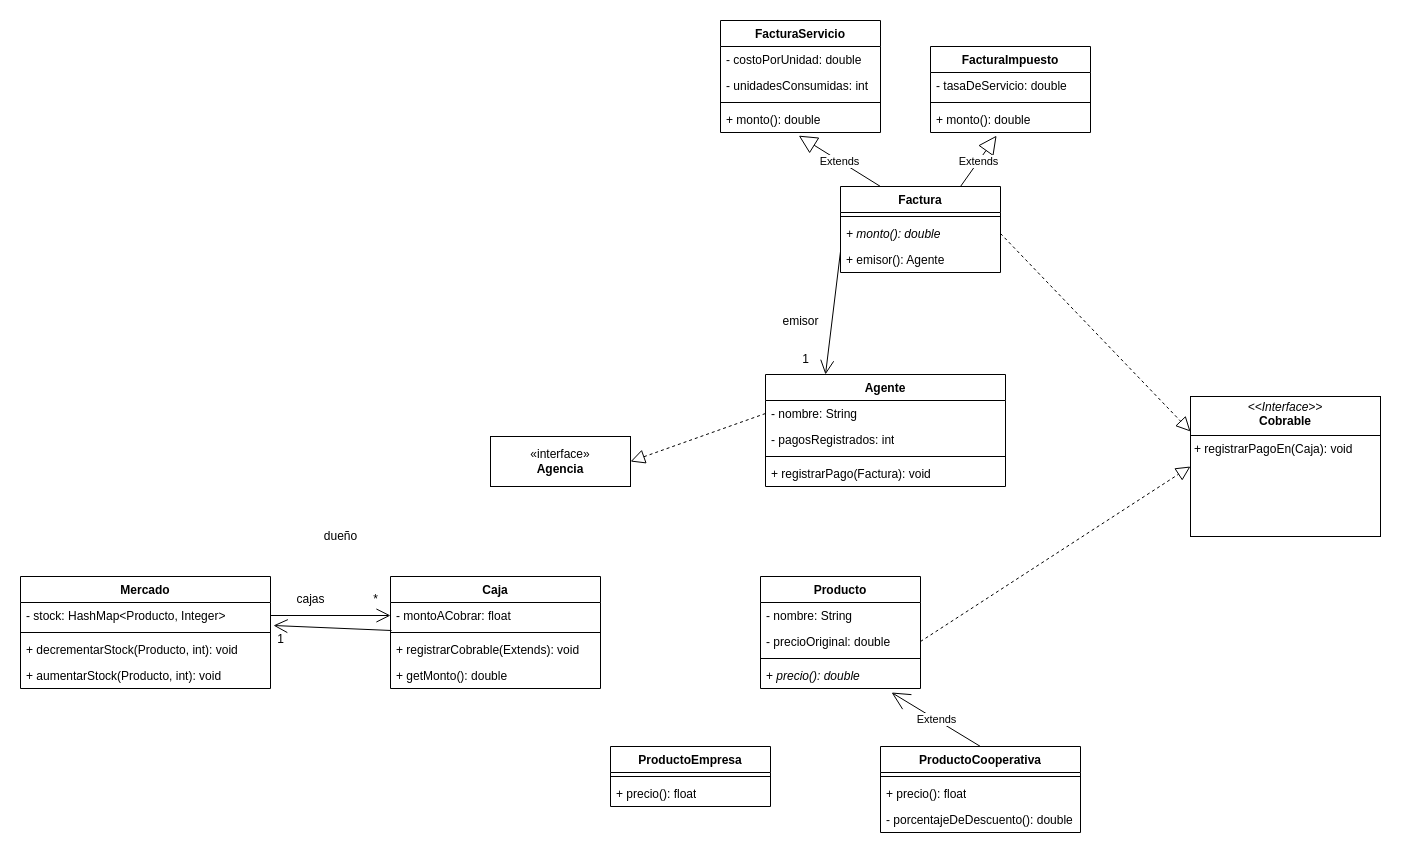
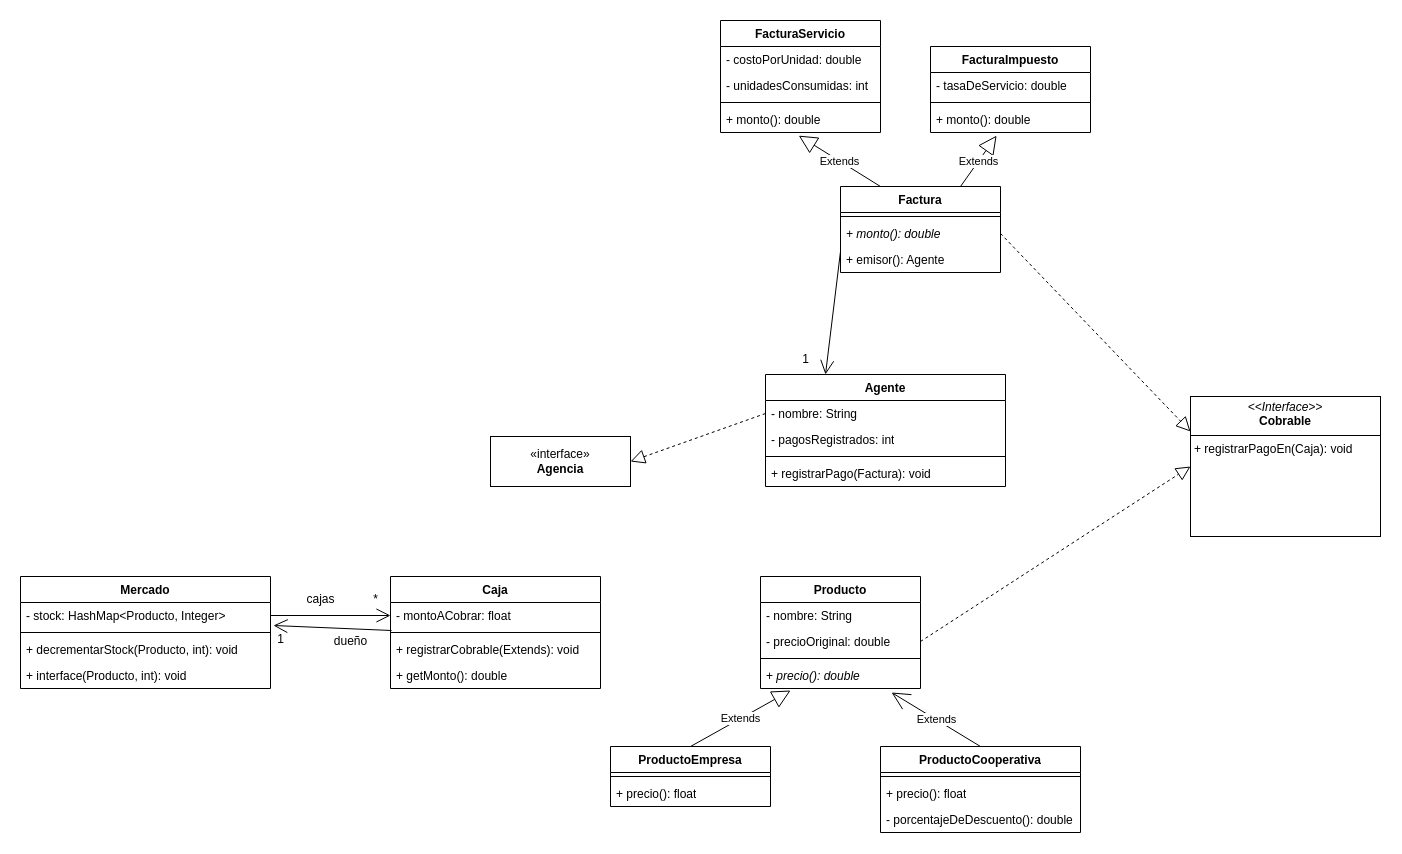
  <mxCell id="0" />
  <mxCell id="1" parent="0" />
  <mxCell id="2" value="Caja" style="swimlane;fontStyle=1;align=center;verticalAlign=top;childLayout=stackLayout;horizontal=1;startSize=26;horizontalStack=0;resizeParent=1;resizeParentMax=0;resizeLast=0;collapsible=1;marginBottom=0;whiteSpace=wrap;html=1;" parent="1" vertex="1"><mxGeometry x="390" y="576" width="210" height="112" as="geometry" /></mxCell>
  <mxCell id="3" value="- montoACobrar: float" style="text;strokeColor=none;fillColor=none;align=left;verticalAlign=top;spacingLeft=4;spacingRight=4;overflow=hidden;rotatable=0;points=[[0,0.5],[1,0.5]];portConstraint=eastwest;whiteSpace=wrap;html=1;" parent="2" vertex="1"><mxGeometry y="26" width="210" height="26" as="geometry" /></mxCell>
  <mxCell id="4" value="" style="line;strokeWidth=1;fillColor=none;align=left;verticalAlign=middle;spacingTop=-1;spacingLeft=3;spacingRight=3;rotatable=0;labelPosition=right;points=[];portConstraint=eastwest;strokeColor=inherit;" parent="2" vertex="1"><mxGeometry y="52" width="210" height="8" as="geometry" /></mxCell>
  <mxCell id="5" value="+ registrarCobrable(Extends): void" style="text;strokeColor=none;fillColor=none;align=left;verticalAlign=top;spacingLeft=4;spacingRight=4;overflow=hidden;rotatable=0;points=[[0,0.5],[1,0.5]];portConstraint=eastwest;whiteSpace=wrap;html=1;" parent="2" vertex="1"><mxGeometry y="60" width="210" height="26" as="geometry" /></mxCell>
  <mxCell id="6" value="+ getMonto(): double" style="text;strokeColor=none;fillColor=none;align=left;verticalAlign=top;spacingLeft=4;spacingRight=4;overflow=hidden;rotatable=0;points=[[0,0.5],[1,0.5]];portConstraint=eastwest;whiteSpace=wrap;html=1;" parent="2" vertex="1"><mxGeometry y="86" width="210" height="26" as="geometry" /></mxCell>
  <mxCell id="7" value="ProductoEmpresa" style="swimlane;fontStyle=1;align=center;verticalAlign=top;childLayout=stackLayout;horizontal=1;startSize=26;horizontalStack=0;resizeParent=1;resizeParentMax=0;resizeLast=0;collapsible=1;marginBottom=0;whiteSpace=wrap;html=1;" parent="1" vertex="1"><mxGeometry x="610" y="746" width="160" height="60" as="geometry" /></mxCell>
  <mxCell id="8" value="" style="line;strokeWidth=1;fillColor=none;align=left;verticalAlign=middle;spacingTop=-1;spacingLeft=3;spacingRight=3;rotatable=0;labelPosition=right;points=[];portConstraint=eastwest;strokeColor=inherit;" parent="7" vertex="1"><mxGeometry y="26" width="160" height="8" as="geometry" /></mxCell>
  <mxCell id="9" value="+ precio(): float" style="text;strokeColor=none;fillColor=none;align=left;verticalAlign=top;spacingLeft=4;spacingRight=4;overflow=hidden;rotatable=0;points=[[0,0.5],[1,0.5]];portConstraint=eastwest;whiteSpace=wrap;html=1;" parent="7" vertex="1"><mxGeometry y="34" width="160" height="26" as="geometry" /></mxCell>
  <mxCell id="10" value="ProductoCooperativa" style="swimlane;fontStyle=1;align=center;verticalAlign=top;childLayout=stackLayout;horizontal=1;startSize=26;horizontalStack=0;resizeParent=1;resizeParentMax=0;resizeLast=0;collapsible=1;marginBottom=0;whiteSpace=wrap;html=1;" parent="1" vertex="1"><mxGeometry x="880" y="746" width="200" height="86" as="geometry" /></mxCell>
  <mxCell id="11" value="" style="line;strokeWidth=1;fillColor=none;align=left;verticalAlign=middle;spacingTop=-1;spacingLeft=3;spacingRight=3;rotatable=0;labelPosition=right;points=[];portConstraint=eastwest;strokeColor=inherit;" parent="10" vertex="1"><mxGeometry y="26" width="200" height="8" as="geometry" /></mxCell>
  <mxCell id="12" value="+ precio(): float" style="text;strokeColor=none;fillColor=none;align=left;verticalAlign=top;spacingLeft=4;spacingRight=4;overflow=hidden;rotatable=0;points=[[0,0.5],[1,0.5]];portConstraint=eastwest;whiteSpace=wrap;html=1;" parent="10" vertex="1"><mxGeometry y="34" width="200" height="26" as="geometry" /></mxCell>
  <mxCell id="13" value="- porcentajeDeDescuento(): double" style="text;strokeColor=none;fillColor=none;align=left;verticalAlign=top;spacingLeft=4;spacingRight=4;overflow=hidden;rotatable=0;points=[[0,0.5],[1,0.5]];portConstraint=eastwest;whiteSpace=wrap;html=1;" parent="10" vertex="1"><mxGeometry y="60" width="200" height="26" as="geometry" /></mxCell>
  <mxCell id="14" value="Mercado" style="swimlane;fontStyle=1;align=center;verticalAlign=top;childLayout=stackLayout;horizontal=1;startSize=26;horizontalStack=0;resizeParent=1;resizeParentMax=0;resizeLast=0;collapsible=1;marginBottom=0;whiteSpace=wrap;html=1;" parent="1" vertex="1"><mxGeometry x="20" y="576" width="250" height="112" as="geometry" /></mxCell>
  <mxCell id="15" value="- stock: HashMap&amp;lt;Producto, Integer&amp;gt;" style="text;strokeColor=none;fillColor=none;align=left;verticalAlign=top;spacingLeft=4;spacingRight=4;overflow=hidden;rotatable=0;points=[[0,0.5],[1,0.5]];portConstraint=eastwest;whiteSpace=wrap;html=1;" parent="14" vertex="1"><mxGeometry y="26" width="250" height="26" as="geometry" /></mxCell>
  <mxCell id="16" value="" style="line;strokeWidth=1;fillColor=none;align=left;verticalAlign=middle;spacingTop=-1;spacingLeft=3;spacingRight=3;rotatable=0;labelPosition=right;points=[];portConstraint=eastwest;strokeColor=inherit;" parent="14" vertex="1"><mxGeometry y="52" width="250" height="8" as="geometry" /></mxCell>
  <mxCell id="17" value="+ decrementarStock(Producto, int): void" style="text;strokeColor=none;fillColor=none;align=left;verticalAlign=top;spacingLeft=4;spacingRight=4;overflow=hidden;rotatable=0;points=[[0,0.5],[1,0.5]];portConstraint=eastwest;whiteSpace=wrap;html=1;" parent="14" vertex="1"><mxGeometry y="60" width="250" height="26" as="geometry" /></mxCell>
- <mxCell id="18" value="+ aumentarStock(Producto, int): void" style="text;strokeColor=none;fillColor=none;align=left;verticalAlign=top;spacingLeft=4;spacingRight=4;overflow=hidden;rotatable=0;points=[[0,0.5],[1,0.5]];portConstraint=eastwest;whiteSpace=wrap;html=1;" parent="14" vertex="1"><mxGeometry y="86" width="250" height="26" as="geometry" /></mxCell>
+ <mxCell id="18" value="+ interface(Producto, int): void" style="text;strokeColor=none;fillColor=none;align=left;verticalAlign=top;spacingLeft=4;spacingRight=4;overflow=hidden;rotatable=0;points=[[0,0.5],[1,0.5]];portConstraint=eastwest;whiteSpace=wrap;html=1;" parent="14" vertex="1"><mxGeometry y="86" width="250" height="26" as="geometry" /></mxCell>
  <mxCell id="19" value="" style="endArrow=open;endFill=1;endSize=12;html=1;rounded=0;exitX=1;exitY=0.5;exitDx=0;exitDy=0;entryX=0;entryY=0.5;entryDx=0;entryDy=0;" parent="1" source="15" target="3" edge="1"><mxGeometry width="160" relative="1" as="geometry"><mxPoint x="300" y="606" as="sourcePoint" /><mxPoint x="460" y="606" as="targetPoint" /></mxGeometry></mxCell>
- <mxCell id="20" value="cajas" style="text;html=1;align=center;verticalAlign=middle;resizable=0;points=[];autosize=1;strokeColor=none;fillColor=none;" parent="1" vertex="1"><mxGeometry x="285" y="584" width="50" height="30" as="geometry" /></mxCell>
+ <mxCell id="20" value="cajas" style="text;html=1;align=center;verticalAlign=middle;resizable=0;points=[];autosize=1;strokeColor=none;fillColor=none;" parent="1" vertex="1"><mxGeometry x="295" y="584" width="50" height="30" as="geometry" /></mxCell>
  <mxCell id="21" value="&lt;div&gt;*&lt;/div&gt;" style="text;html=1;align=center;verticalAlign=middle;resizable=0;points=[];autosize=1;strokeColor=none;fillColor=none;" parent="1" vertex="1"><mxGeometry x="360" y="584" width="30" height="30" as="geometry" /></mxCell>
  <mxCell id="22" value="Producto" style="swimlane;fontStyle=1;align=center;verticalAlign=top;childLayout=stackLayout;horizontal=1;startSize=26;horizontalStack=0;resizeParent=1;resizeParentMax=0;resizeLast=0;collapsible=1;marginBottom=0;whiteSpace=wrap;html=1;" parent="1" vertex="1"><mxGeometry x="760" y="576" width="160" height="112" as="geometry" /></mxCell>
  <mxCell id="23" value="- nombre: String" style="text;strokeColor=none;fillColor=none;align=left;verticalAlign=top;spacingLeft=4;spacingRight=4;overflow=hidden;rotatable=0;points=[[0,0.5],[1,0.5]];portConstraint=eastwest;whiteSpace=wrap;html=1;" parent="22" vertex="1"><mxGeometry y="26" width="160" height="26" as="geometry" /></mxCell>
  <mxCell id="24" value="- precioOriginal: double" style="text;strokeColor=none;fillColor=none;align=left;verticalAlign=top;spacingLeft=4;spacingRight=4;overflow=hidden;rotatable=0;points=[[0,0.5],[1,0.5]];portConstraint=eastwest;whiteSpace=wrap;html=1;" parent="22" vertex="1"><mxGeometry y="52" width="160" height="26" as="geometry" /></mxCell>
  <mxCell id="25" value="" style="line;strokeWidth=1;fillColor=none;align=left;verticalAlign=middle;spacingTop=-1;spacingLeft=3;spacingRight=3;rotatable=0;labelPosition=right;points=[];portConstraint=eastwest;strokeColor=inherit;" parent="22" vertex="1"><mxGeometry y="78" width="160" height="8" as="geometry" /></mxCell>
  <mxCell id="26" value="+ &lt;i&gt;precio(): double&lt;/i&gt;" style="text;strokeColor=none;fillColor=none;align=left;verticalAlign=top;spacingLeft=4;spacingRight=4;overflow=hidden;rotatable=0;points=[[0,0.5],[1,0.5]];portConstraint=eastwest;whiteSpace=wrap;html=1;" parent="22" vertex="1"><mxGeometry y="86" width="160" height="26" as="geometry" /></mxCell>
+ <mxCell id="27" value="Extends" style="endArrow=block;endSize=16;endFill=0;html=1;rounded=0;exitX=0.5;exitY=0;exitDx=0;exitDy=0;entryX=0.188;entryY=1.077;entryDx=0;entryDy=0;entryPerimeter=0;" parent="1" source="7" target="26" edge="1"><mxGeometry width="160" relative="1" as="geometry"><mxPoint x="660" y="856" as="sourcePoint" /><mxPoint x="820" y="856" as="targetPoint" /></mxGeometry></mxCell>
  <mxCell id="28" value="Extends" style="endArrow=open;endSize=16;endFill=0;html=1;rounded=0;entryX=0.819;entryY=1.154;entryDx=0;entryDy=0;entryPerimeter=0;exitX=0.5;exitY=0;exitDx=0;exitDy=0;" parent="1" source="10" target="26" edge="1"><mxGeometry width="160" relative="1" as="geometry"><mxPoint x="680" y="886" as="sourcePoint" /><mxPoint x="840" y="886" as="targetPoint" /></mxGeometry></mxCell>
  <mxCell id="29" value="" style="endArrow=open;endFill=1;endSize=12;html=1;rounded=0;exitX=0.005;exitY=1.077;exitDx=0;exitDy=0;exitPerimeter=0;entryX=1.012;entryY=0.885;entryDx=0;entryDy=0;entryPerimeter=0;" parent="1" source="3" target="15" edge="1"><mxGeometry width="160" relative="1" as="geometry"><mxPoint x="270" y="726" as="sourcePoint" /><mxPoint x="430" y="726" as="targetPoint" /></mxGeometry></mxCell>
- <mxCell id="30" value="dueño" style="text;html=1;align=center;verticalAlign=middle;resizable=0;points=[];autosize=1;strokeColor=none;fillColor=none;" parent="1" vertex="1"><mxGeometry x="310" y="521" width="60" height="30" as="geometry" /></mxCell>
+ <mxCell id="30" value="dueño" style="text;html=1;align=center;verticalAlign=middle;resizable=0;points=[];autosize=1;strokeColor=none;fillColor=none;" parent="1" vertex="1"><mxGeometry x="320" y="626" width="60" height="30" as="geometry" /></mxCell>
  <mxCell id="31" value="1" style="text;html=1;align=center;verticalAlign=middle;resizable=0;points=[];autosize=1;strokeColor=none;fillColor=none;" parent="1" vertex="1"><mxGeometry x="265" y="624" width="30" height="30" as="geometry" /></mxCell>
  <mxCell id="32" value="FacturaServicio" style="swimlane;fontStyle=1;align=center;verticalAlign=top;childLayout=stackLayout;horizontal=1;startSize=26;horizontalStack=0;resizeParent=1;resizeParentMax=0;resizeLast=0;collapsible=1;marginBottom=0;whiteSpace=wrap;html=1;" parent="1" vertex="1"><mxGeometry x="720" y="20" width="160" height="112" as="geometry" /></mxCell>
  <mxCell id="33" value="- costoPorUnidad: double" style="text;strokeColor=none;fillColor=none;align=left;verticalAlign=top;spacingLeft=4;spacingRight=4;overflow=hidden;rotatable=0;points=[[0,0.5],[1,0.5]];portConstraint=eastwest;whiteSpace=wrap;html=1;" vertex="1" parent="32"><mxGeometry y="26" width="160" height="26" as="geometry" /></mxCell>
  <mxCell id="34" value="- unidadesConsumidas: int" style="text;strokeColor=none;fillColor=none;align=left;verticalAlign=top;spacingLeft=4;spacingRight=4;overflow=hidden;rotatable=0;points=[[0,0.5],[1,0.5]];portConstraint=eastwest;whiteSpace=wrap;html=1;" parent="32" vertex="1"><mxGeometry y="52" width="160" height="26" as="geometry" /></mxCell>
  <mxCell id="35" value="" style="line;strokeWidth=1;fillColor=none;align=left;verticalAlign=middle;spacingTop=-1;spacingLeft=3;spacingRight=3;rotatable=0;labelPosition=right;points=[];portConstraint=eastwest;strokeColor=inherit;" parent="32" vertex="1"><mxGeometry y="78" width="160" height="8" as="geometry" /></mxCell>
  <mxCell id="36" value="+ monto(): double" style="text;strokeColor=none;fillColor=none;align=left;verticalAlign=top;spacingLeft=4;spacingRight=4;overflow=hidden;rotatable=0;points=[[0,0.5],[1,0.5]];portConstraint=eastwest;whiteSpace=wrap;html=1;" parent="32" vertex="1"><mxGeometry y="86" width="160" height="26" as="geometry" /></mxCell>
  <mxCell id="37" value="FacturaImpuesto" style="swimlane;fontStyle=1;align=center;verticalAlign=top;childLayout=stackLayout;horizontal=1;startSize=26;horizontalStack=0;resizeParent=1;resizeParentMax=0;resizeLast=0;collapsible=1;marginBottom=0;whiteSpace=wrap;html=1;" parent="1" vertex="1"><mxGeometry x="930" y="46" width="160" height="86" as="geometry" /></mxCell>
  <mxCell id="38" value="- tasaDeServicio: double" style="text;strokeColor=none;fillColor=none;align=left;verticalAlign=top;spacingLeft=4;spacingRight=4;overflow=hidden;rotatable=0;points=[[0,0.5],[1,0.5]];portConstraint=eastwest;whiteSpace=wrap;html=1;" parent="37" vertex="1"><mxGeometry y="26" width="160" height="26" as="geometry" /></mxCell>
  <mxCell id="39" value="" style="line;strokeWidth=1;fillColor=none;align=left;verticalAlign=middle;spacingTop=-1;spacingLeft=3;spacingRight=3;rotatable=0;labelPosition=right;points=[];portConstraint=eastwest;strokeColor=inherit;" parent="37" vertex="1"><mxGeometry y="52" width="160" height="8" as="geometry" /></mxCell>
  <mxCell id="40" value="+ monto(): double" style="text;strokeColor=none;fillColor=none;align=left;verticalAlign=top;spacingLeft=4;spacingRight=4;overflow=hidden;rotatable=0;points=[[0,0.5],[1,0.5]];portConstraint=eastwest;whiteSpace=wrap;html=1;" parent="37" vertex="1"><mxGeometry y="60" width="160" height="26" as="geometry" /></mxCell>
  <mxCell id="41" value="«interface»&lt;br&gt;&lt;b&gt;Agencia&lt;/b&gt;" style="html=1;whiteSpace=wrap;" parent="1" vertex="1"><mxGeometry x="490" y="436" width="140" height="50" as="geometry" /></mxCell>
  <mxCell id="42" value="Agente" style="swimlane;fontStyle=1;align=center;verticalAlign=top;childLayout=stackLayout;horizontal=1;startSize=26;horizontalStack=0;resizeParent=1;resizeParentMax=0;resizeLast=0;collapsible=1;marginBottom=0;whiteSpace=wrap;html=1;" parent="1" vertex="1"><mxGeometry x="765" y="374" width="240" height="112" as="geometry" /></mxCell>
  <mxCell id="43" value="- nombre: String" style="text;strokeColor=none;fillColor=none;align=left;verticalAlign=top;spacingLeft=4;spacingRight=4;overflow=hidden;rotatable=0;points=[[0,0.5],[1,0.5]];portConstraint=eastwest;whiteSpace=wrap;html=1;" parent="42" vertex="1"><mxGeometry y="26" width="240" height="26" as="geometry" /></mxCell>
  <mxCell id="44" value="- pagosRegistrados: int" style="text;strokeColor=none;fillColor=none;align=left;verticalAlign=top;spacingLeft=4;spacingRight=4;overflow=hidden;rotatable=0;points=[[0,0.5],[1,0.5]];portConstraint=eastwest;whiteSpace=wrap;html=1;" parent="42" vertex="1"><mxGeometry y="52" width="240" height="26" as="geometry" /></mxCell>
  <mxCell id="45" value="" style="line;strokeWidth=1;fillColor=none;align=left;verticalAlign=middle;spacingTop=-1;spacingLeft=3;spacingRight=3;rotatable=0;labelPosition=right;points=[];portConstraint=eastwest;strokeColor=inherit;" parent="42" vertex="1"><mxGeometry y="78" width="240" height="8" as="geometry" /></mxCell>
  <mxCell id="46" value="+ registrarPago(Factura): void" style="text;strokeColor=none;fillColor=none;align=left;verticalAlign=top;spacingLeft=4;spacingRight=4;overflow=hidden;rotatable=0;points=[[0,0.5],[1,0.5]];portConstraint=eastwest;whiteSpace=wrap;html=1;" parent="42" vertex="1"><mxGeometry y="86" width="240" height="26" as="geometry" /></mxCell>
  <mxCell id="47" value="" style="endArrow=block;dashed=1;endFill=0;endSize=12;html=1;rounded=0;exitX=0;exitY=0.5;exitDx=0;exitDy=0;entryX=1;entryY=0.5;entryDx=0;entryDy=0;" parent="1" source="43" target="41" edge="1"><mxGeometry width="160" relative="1" as="geometry"><mxPoint x="660" y="446" as="sourcePoint" /><mxPoint x="700" y="486" as="targetPoint" /></mxGeometry></mxCell>
  <mxCell id="48" value="Factura" style="swimlane;fontStyle=1;align=center;verticalAlign=top;childLayout=stackLayout;horizontal=1;startSize=26;horizontalStack=0;resizeParent=1;resizeParentMax=0;resizeLast=0;collapsible=1;marginBottom=0;whiteSpace=wrap;html=1;" vertex="1" parent="1"><mxGeometry x="840" y="186" width="160" height="86" as="geometry" /></mxCell>
  <mxCell id="49" value="" style="line;strokeWidth=1;fillColor=none;align=left;verticalAlign=middle;spacingTop=-1;spacingLeft=3;spacingRight=3;rotatable=0;labelPosition=right;points=[];portConstraint=eastwest;strokeColor=inherit;" vertex="1" parent="48"><mxGeometry y="26" width="160" height="8" as="geometry" /></mxCell>
  <mxCell id="50" value="&lt;i&gt;+ monto(): double&lt;/i&gt;" style="text;strokeColor=none;fillColor=none;align=left;verticalAlign=top;spacingLeft=4;spacingRight=4;overflow=hidden;rotatable=0;points=[[0,0.5],[1,0.5]];portConstraint=eastwest;whiteSpace=wrap;html=1;" vertex="1" parent="48"><mxGeometry y="34" width="160" height="26" as="geometry" /></mxCell>
  <mxCell id="51" value="+ emisor(): Agente" style="text;strokeColor=none;fillColor=none;align=left;verticalAlign=top;spacingLeft=4;spacingRight=4;overflow=hidden;rotatable=0;points=[[0,0.5],[1,0.5]];portConstraint=eastwest;whiteSpace=wrap;html=1;" vertex="1" parent="48"><mxGeometry y="60" width="160" height="26" as="geometry" /></mxCell>
  <mxCell id="52" value="Extends" style="endArrow=block;endSize=16;endFill=0;html=1;rounded=0;entryX=0.489;entryY=1.121;entryDx=0;entryDy=0;entryPerimeter=0;exitX=0.25;exitY=0;exitDx=0;exitDy=0;" edge="1" parent="1" source="48" target="36"><mxGeometry width="160" relative="1" as="geometry"><mxPoint x="670" y="176" as="sourcePoint" /><mxPoint x="830" y="176" as="targetPoint" /></mxGeometry></mxCell>
  <mxCell id="53" value="Extends" style="endArrow=block;endSize=16;endFill=0;html=1;rounded=0;exitX=0.75;exitY=0;exitDx=0;exitDy=0;entryX=0.413;entryY=1.121;entryDx=0;entryDy=0;entryPerimeter=0;" edge="1" parent="1" source="48" target="40"><mxGeometry width="160" relative="1" as="geometry"><mxPoint x="1010" y="156" as="sourcePoint" /><mxPoint x="1170" y="156" as="targetPoint" /></mxGeometry></mxCell>
  <mxCell id="54" value="" style="endArrow=open;endFill=1;endSize=12;html=1;rounded=0;exitX=0;exitY=0.5;exitDx=0;exitDy=0;entryX=0.25;entryY=0;entryDx=0;entryDy=0;" edge="1" parent="1" target="42"><mxGeometry width="160" relative="1" as="geometry"><mxPoint x="840" y="251" as="sourcePoint" /><mxPoint x="820" y="296" as="targetPoint" /></mxGeometry></mxCell>
- <mxCell id="55" value="emisor" style="text;html=1;align=center;verticalAlign=middle;resizable=0;points=[];autosize=1;strokeColor=none;fillColor=none;" vertex="1" parent="1"><mxGeometry x="770" y="306" width="60" height="30" as="geometry" /></mxCell>
  <mxCell id="56" value="1" style="text;html=1;align=center;verticalAlign=middle;resizable=0;points=[];autosize=1;strokeColor=none;fillColor=none;" vertex="1" parent="1"><mxGeometry x="790" y="344" width="30" height="30" as="geometry" /></mxCell>
  <mxCell id="57" value="&lt;p style=&quot;margin:0px;margin-top:4px;text-align:center;&quot;&gt;&lt;i&gt;&amp;lt;&amp;lt;Interface&amp;gt;&amp;gt;&lt;/i&gt;&lt;br&gt;&lt;b&gt;Cobrable&lt;/b&gt;&lt;/p&gt;&lt;hr size=&quot;1&quot; style=&quot;border-style:solid;&quot;&gt;&lt;p style=&quot;margin:0px;margin-left:4px;&quot;&gt;+ registrarPagoEn(Caja): void&lt;br&gt;&lt;/p&gt;" style="verticalAlign=top;align=left;overflow=fill;html=1;whiteSpace=wrap;" vertex="1" parent="1"><mxGeometry x="1190" y="396" width="190" height="140" as="geometry" /></mxCell>
  <mxCell id="58" value="" style="endArrow=block;dashed=1;endFill=0;endSize=12;html=1;rounded=0;exitX=1;exitY=0.5;exitDx=0;exitDy=0;entryX=0;entryY=0.5;entryDx=0;entryDy=0;" edge="1" parent="1" source="24" target="57"><mxGeometry width="160" relative="1" as="geometry"><mxPoint x="1150" y="496" as="sourcePoint" /><mxPoint x="1160" y="576" as="targetPoint" /></mxGeometry></mxCell>
  <mxCell id="59" value="" style="endArrow=block;dashed=1;endFill=0;endSize=12;html=1;rounded=0;exitX=1;exitY=0.5;exitDx=0;exitDy=0;entryX=0;entryY=0.25;entryDx=0;entryDy=0;" edge="1" parent="1" source="50" target="57"><mxGeometry width="160" relative="1" as="geometry"><mxPoint x="1060" y="276" as="sourcePoint" /><mxPoint x="1220" y="276" as="targetPoint" /></mxGeometry></mxCell>
